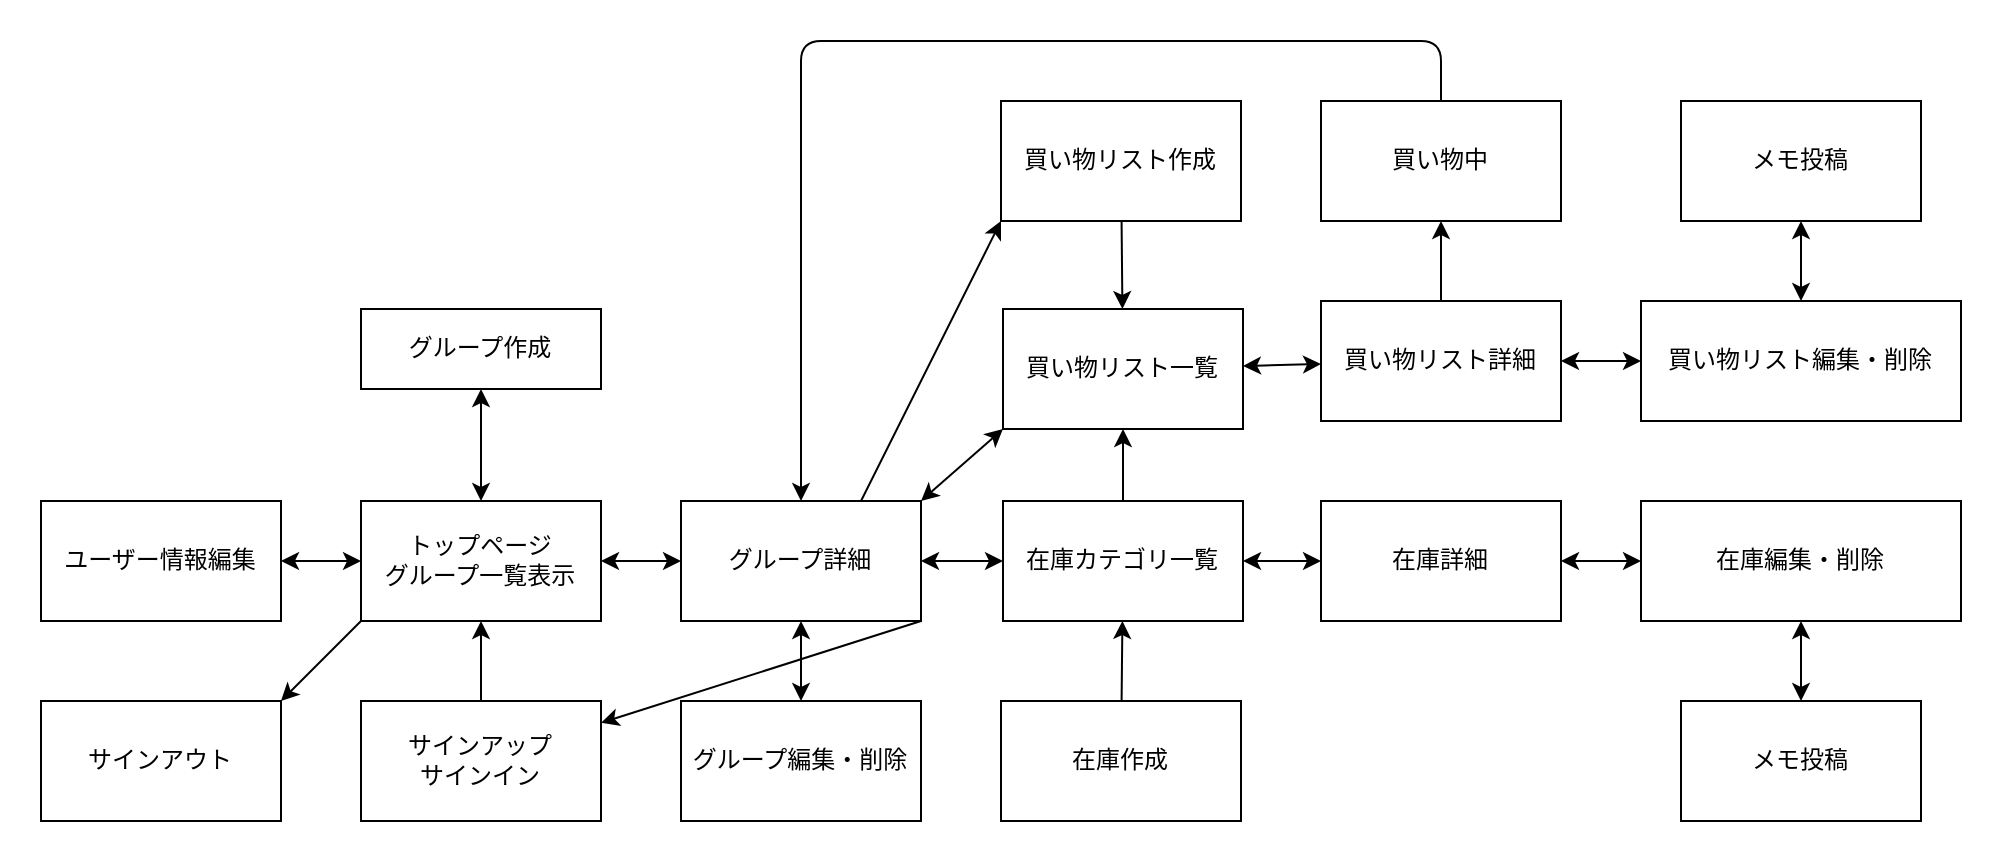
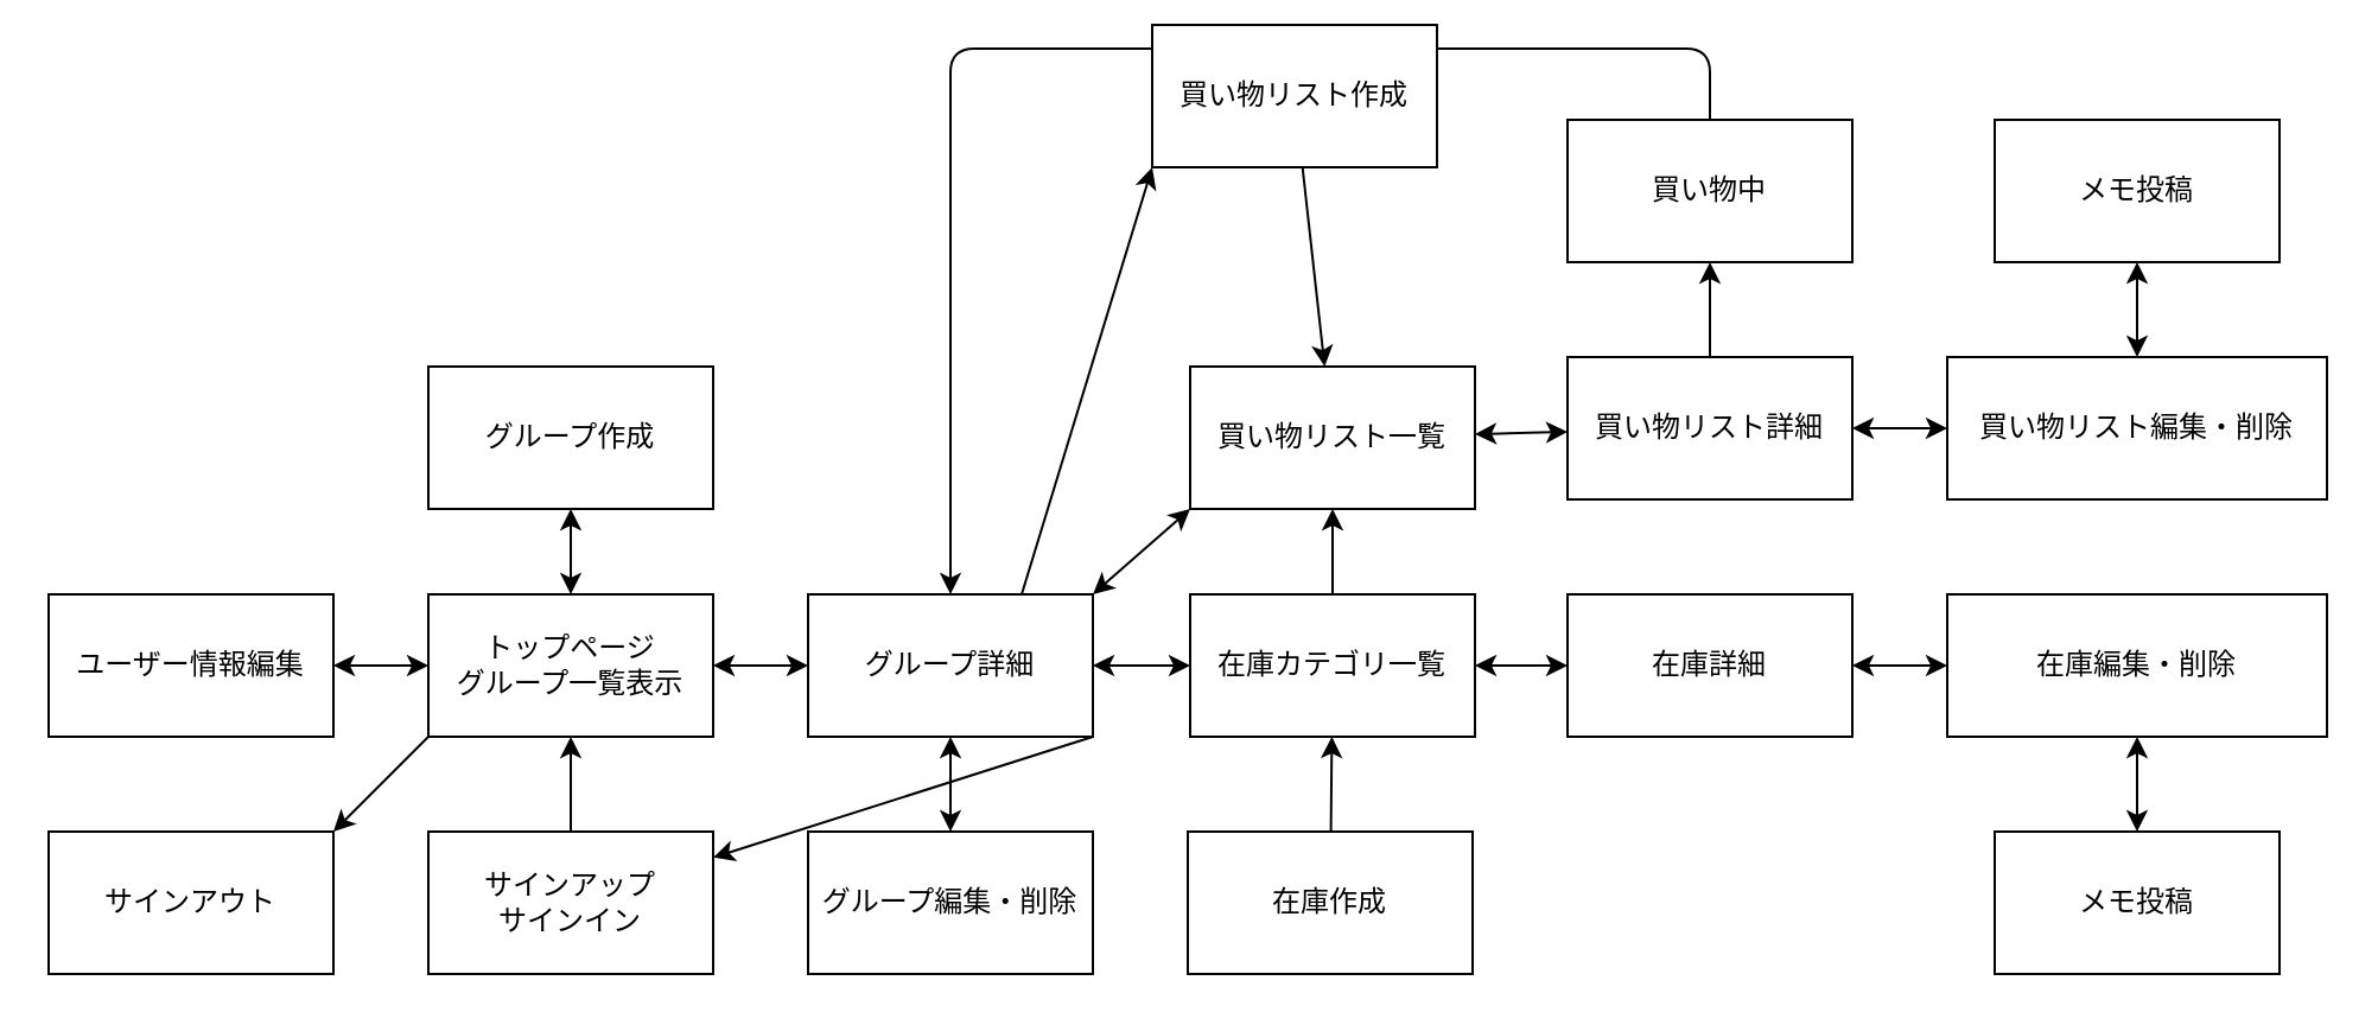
  <mxCell id="0" />
  <mxCell id="1" parent="0" />
  <mxCell id="2" style="edgeStyle=none;html=1;exitX=0;exitY=1;exitDx=0;exitDy=0;entryX=1;entryY=0;entryDx=0;entryDy=0;startArrow=none;startFill=0;endArrow=classic;endFill=1;" edge="1" parent="1" source="5" target="6"><mxGeometry relative="1" as="geometry" /></mxCell>
  <mxCell id="3" value="" style="edgeStyle=none;html=1;startArrow=classic;startFill=1;endArrow=classic;endFill=1;" edge="1" parent="1" source="5" target="15"><mxGeometry relative="1" as="geometry" /></mxCell>
  <mxCell id="4" value="" style="edgeStyle=none;html=1;startArrow=classic;startFill=1;endArrow=classic;endFill=1;" edge="1" parent="1" source="5" target="29"><mxGeometry relative="1" as="geometry" /></mxCell>
  <mxCell id="5" value="トップページ&lt;br&gt;グループ一覧表示" style="rounded=0;whiteSpace=wrap;html=1;" vertex="1" parent="1"><mxGeometry x="180" y="250" width="120" height="60" as="geometry" /></mxCell>
  <mxCell id="6" value="サインアウト" style="rounded=0;whiteSpace=wrap;html=1;" vertex="1" parent="1"><mxGeometry x="20" y="350" width="120" height="60" as="geometry" /></mxCell>
  <mxCell id="7" value="" style="edgeStyle=none;html=1;startArrow=none;startFill=0;endArrow=classic;endFill=1;" edge="1" parent="1" source="8" target="5"><mxGeometry relative="1" as="geometry" /></mxCell>
  <mxCell id="8" value="サインアップ&lt;br&gt;サインイン" style="rounded=0;whiteSpace=wrap;html=1;" vertex="1" parent="1"><mxGeometry x="180" y="350" width="120" height="60" as="geometry" /></mxCell>
  <mxCell id="9" value="" style="edgeStyle=none;html=1;startArrow=classic;startFill=1;endArrow=classic;endFill=1;" edge="1" parent="1" source="15" target="18"><mxGeometry relative="1" as="geometry" /></mxCell>
  <mxCell id="10" style="edgeStyle=none;html=1;exitX=1;exitY=1;exitDx=0;exitDy=0;startArrow=none;startFill=0;endArrow=classic;endFill=1;" edge="1" parent="1" source="15" target="8"><mxGeometry relative="1" as="geometry" /></mxCell>
  <mxCell id="11" style="edgeStyle=none;html=1;exitX=1;exitY=0;exitDx=0;exitDy=0;startArrow=classic;startFill=1;endArrow=classic;endFill=1;entryX=0;entryY=1;entryDx=0;entryDy=0;" edge="1" parent="1" source="15" target="25"><mxGeometry relative="1" as="geometry"><mxPoint x="500" y="190" as="targetPoint" /></mxGeometry></mxCell>
  <mxCell id="12" value="" style="edgeStyle=none;html=1;startArrow=classic;startFill=1;endArrow=classic;endFill=1;" edge="1" parent="1" source="15" target="32"><mxGeometry relative="1" as="geometry" /></mxCell>
  <mxCell id="13" style="edgeStyle=none;html=1;exitX=0.75;exitY=0;exitDx=0;exitDy=0;entryX=0;entryY=1;entryDx=0;entryDy=0;startArrow=none;startFill=0;endArrow=classic;endFill=1;" edge="1" parent="1" source="15" target="34"><mxGeometry relative="1" as="geometry" /></mxCell>
  <mxCell id="14" style="edgeStyle=orthogonalEdgeStyle;html=1;exitX=0.5;exitY=0;exitDx=0;exitDy=0;startArrow=classic;startFill=1;endArrow=none;endFill=0;" edge="1" parent="1" source="15" target="40"><mxGeometry relative="1" as="geometry"><mxPoint x="400" y="10" as="targetPoint" /><Array as="points"><mxPoint x="400" y="20" /><mxPoint x="720" y="20" /></Array></mxGeometry></mxCell>
  <mxCell id="15" value="グループ詳細" style="rounded=0;whiteSpace=wrap;html=1;align=center;spacingLeft=0;" vertex="1" parent="1"><mxGeometry x="340" y="250" width="120" height="60" as="geometry" /></mxCell>
  <mxCell id="16" value="" style="edgeStyle=none;html=1;startArrow=classic;startFill=1;endArrow=classic;endFill=1;" edge="1" parent="1" source="18" target="20"><mxGeometry relative="1" as="geometry" /></mxCell>
  <mxCell id="17" value="" style="edgeStyle=none;html=1;startArrow=none;startFill=0;endArrow=classic;endFill=1;" edge="1" parent="1" source="18" target="25"><mxGeometry relative="1" as="geometry" /></mxCell>
  <mxCell id="18" value="在庫カテゴリ一覧" style="rounded=0;whiteSpace=wrap;html=1;" vertex="1" parent="1"><mxGeometry x="501" y="250" width="120" height="60" as="geometry" /></mxCell>
  <mxCell id="19" value="" style="edgeStyle=none;html=1;startArrow=classic;startFill=1;endArrow=classic;endFill=1;" edge="1" parent="1" source="20" target="33"><mxGeometry relative="1" as="geometry" /></mxCell>
  <mxCell id="20" value="在庫詳細" style="rounded=0;whiteSpace=wrap;html=1;" vertex="1" parent="1"><mxGeometry x="660" y="250" width="120" height="60" as="geometry" /></mxCell>
  <mxCell id="21" value="" style="edgeStyle=none;html=1;startArrow=none;startFill=0;endArrow=classic;endFill=1;" edge="1" parent="1" source="22" target="18"><mxGeometry relative="1" as="geometry" /></mxCell>
  <mxCell id="22" value="在庫作成" style="rounded=0;whiteSpace=wrap;html=1;" vertex="1" parent="1"><mxGeometry x="500" y="350" width="120" height="60" as="geometry" /></mxCell>
  <mxCell id="23" value="" style="edgeStyle=none;html=1;startArrow=classic;startFill=1;endArrow=classic;endFill=1;" edge="1" parent="1" source="25" target="28"><mxGeometry relative="1" as="geometry" /></mxCell>
  <mxCell id="24" value="" style="edgeStyle=none;html=1;startArrow=classic;startFill=1;endArrow=none;endFill=0;" edge="1" parent="1" source="25" target="34"><mxGeometry relative="1" as="geometry" /></mxCell>
  <mxCell id="25" value="買い物リスト一覧" style="rounded=0;whiteSpace=wrap;html=1;" vertex="1" parent="1"><mxGeometry x="501" y="154" width="120" height="60" as="geometry" /></mxCell>
  <mxCell id="26" value="" style="edgeStyle=none;html=1;startArrow=classic;startFill=1;endArrow=classic;endFill=1;" edge="1" parent="1" source="28" target="35"><mxGeometry relative="1" as="geometry" /></mxCell>
  <mxCell id="27" value="" style="edgeStyle=none;html=1;startArrow=none;startFill=0;endArrow=classic;endFill=1;" edge="1" parent="1" source="28" target="40"><mxGeometry relative="1" as="geometry" /></mxCell>
  <mxCell id="28" value="買い物リスト詳細" style="rounded=0;whiteSpace=wrap;html=1;" vertex="1" parent="1"><mxGeometry x="660" y="150" width="120" height="60" as="geometry" /></mxCell>
  <mxCell id="29" value="ユーザー情報編集" style="rounded=0;whiteSpace=wrap;html=1;" vertex="1" parent="1"><mxGeometry x="20" y="250" width="120" height="60" as="geometry" /></mxCell>
  <mxCell id="30" value="" style="edgeStyle=none;html=1;startArrow=classic;startFill=1;endArrow=classic;endFill=1;" edge="1" parent="1" source="31" target="5"><mxGeometry relative="1" as="geometry" /></mxCell>
- <mxCell id="31" value="グループ作成" style="rounded=0;whiteSpace=wrap;html=1;" vertex="1" parent="1"><mxGeometry x="180" y="154" width="120" height="40" as="geometry" /></mxCell>
+ <mxCell id="31" value="グループ作成" style="rounded=0;whiteSpace=wrap;html=1;" vertex="1" parent="1"><mxGeometry x="180" y="154" width="120" height="60" as="geometry" /></mxCell>
  <mxCell id="32" value="グループ編集・削除" style="rounded=0;whiteSpace=wrap;html=1;" vertex="1" parent="1"><mxGeometry x="340" y="350" width="120" height="60" as="geometry" /></mxCell>
  <mxCell id="33" value="在庫編集・削除" style="rounded=0;whiteSpace=wrap;html=1;" vertex="1" parent="1"><mxGeometry x="820" y="250" width="160" height="60" as="geometry" /></mxCell>
- <mxCell id="34" value="買い物リスト作成" style="rounded=0;whiteSpace=wrap;html=1;" vertex="1" parent="1"><mxGeometry x="500" y="50" width="120" height="60" as="geometry" /></mxCell>
+ <mxCell id="34" value="買い物リスト作成" style="rounded=0;whiteSpace=wrap;html=1;" vertex="1" parent="1"><mxGeometry x="485" y="10" width="120" height="60" as="geometry" /></mxCell>
  <mxCell id="35" value="買い物リスト編集・削除" style="rounded=0;whiteSpace=wrap;html=1;" vertex="1" parent="1"><mxGeometry x="820" y="150" width="160" height="60" as="geometry" /></mxCell>
  <mxCell id="36" value="" style="edgeStyle=none;html=1;startArrow=classic;startFill=1;endArrow=classic;endFill=1;" edge="1" parent="1" source="37" target="33"><mxGeometry relative="1" as="geometry" /></mxCell>
  <mxCell id="37" value="メモ投稿" style="rounded=0;whiteSpace=wrap;html=1;" vertex="1" parent="1"><mxGeometry x="840" y="350" width="120" height="60" as="geometry" /></mxCell>
  <mxCell id="38" value="" style="edgeStyle=none;html=1;startArrow=classic;startFill=1;endArrow=classic;endFill=1;" edge="1" parent="1" source="39" target="35"><mxGeometry relative="1" as="geometry" /></mxCell>
  <mxCell id="39" value="メモ投稿" style="rounded=0;whiteSpace=wrap;html=1;" vertex="1" parent="1"><mxGeometry x="840" y="50" width="120" height="60" as="geometry" /></mxCell>
  <mxCell id="40" value="買い物中" style="rounded=0;whiteSpace=wrap;html=1;" vertex="1" parent="1"><mxGeometry x="660" y="50" width="120" height="60" as="geometry" /></mxCell>
